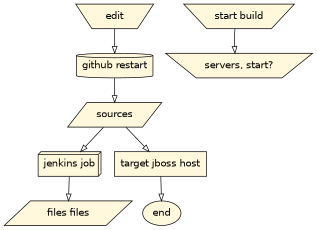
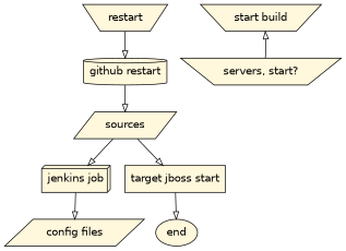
  digraph {
    node [fillcolor=cornsilk fontname=Helvetica shape=invtrapezium style=filled]
    edge [arrowhead=onormal fontname=Helvetica]
-   n1 [label=edit]
+   n1 [label=restart]
    n2 [label="github restart" shape=cylinder]
    n3 [label=sources shape=parallelogram]
    n4 [label="jenkins job" shape=box3d]
-   n5 [label="target jboss host" shape=box]
-   n6 [label="files files" shape=parallelogram]
+   n5 [label="target jboss start" shape=box]
+   n6 [label="config files" shape=parallelogram]
    n7 [label=end shape=ellipse]
    n8 [label="start build"]
    n9 [label="servers, start?"]
    n1 -> n2
    n2 -> n3
    n3 -> n4
    n3 -> n5
    n4 -> n6
    n5 -> n7
-   n8 -> n9
+   n9 -> n8
  }
